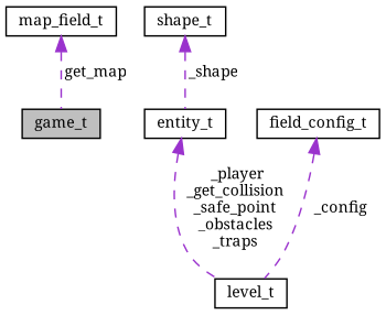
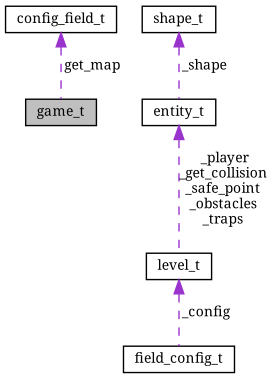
  digraph {
    fontname="Noto Serif"
    node [color=black fillcolor=white fontname="Noto Serif" fontsize=10 shape=record style=filled]
    edge [color=darkorchid3 dir=back fontname="Noto Serif" fontsize=10 labelfontname=Helvetica labelfontsize=10 style=dashed]
    n1 [fillcolor=grey75 fontcolor=black height=0.2 label=game_t width=0.4]
-   n2 [height=0.2 label=map_field_t width=0.4]
+   n2 [height=0.2 label=config_field_t width=0.4]
    n3 [height=0.2 label=level_t width=0.4]
    n4 [height=0.2 label=entity_t width=0.4]
    n5 [height=0.2 label=shape_t width=0.4]
    n6 [height=0.2 label=field_config_t width=0.4]
    n2 -> n1 [label=" get_map"]
    n4 -> n3 [label=" _player\n_get_collision\n_safe_point\n_obstacles\n_traps"]
    n5 -> n4 [label=" _shape"]
-   n6 -> n3 [label=" _config"]
+   n3 -> n6 [label=" _config"]
  }
